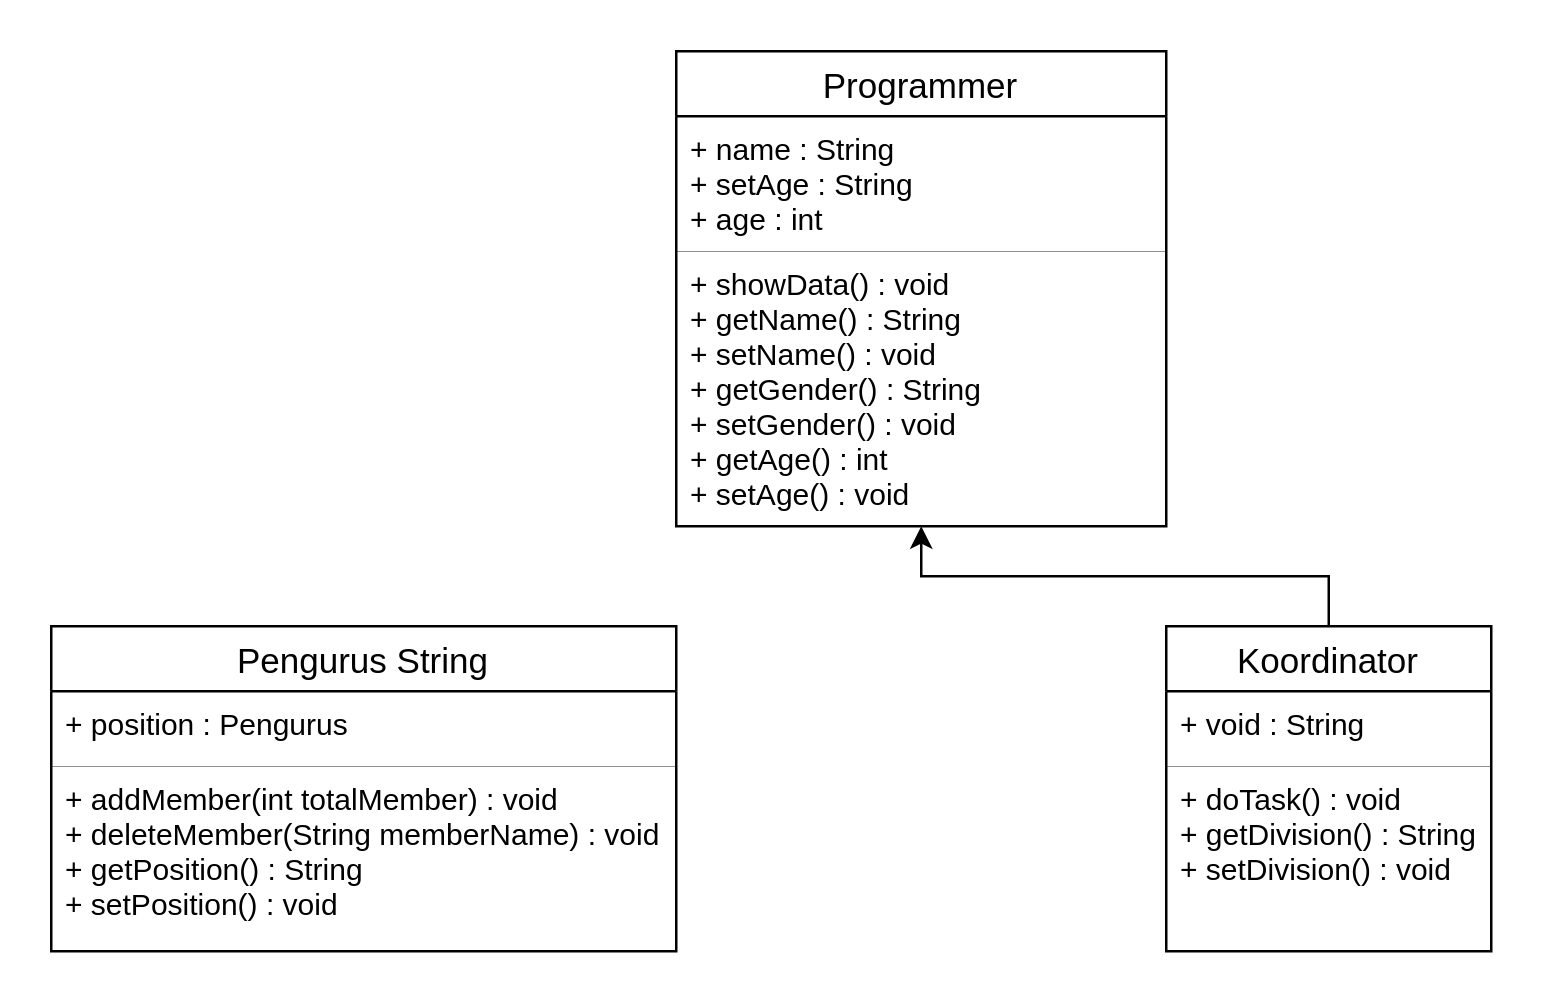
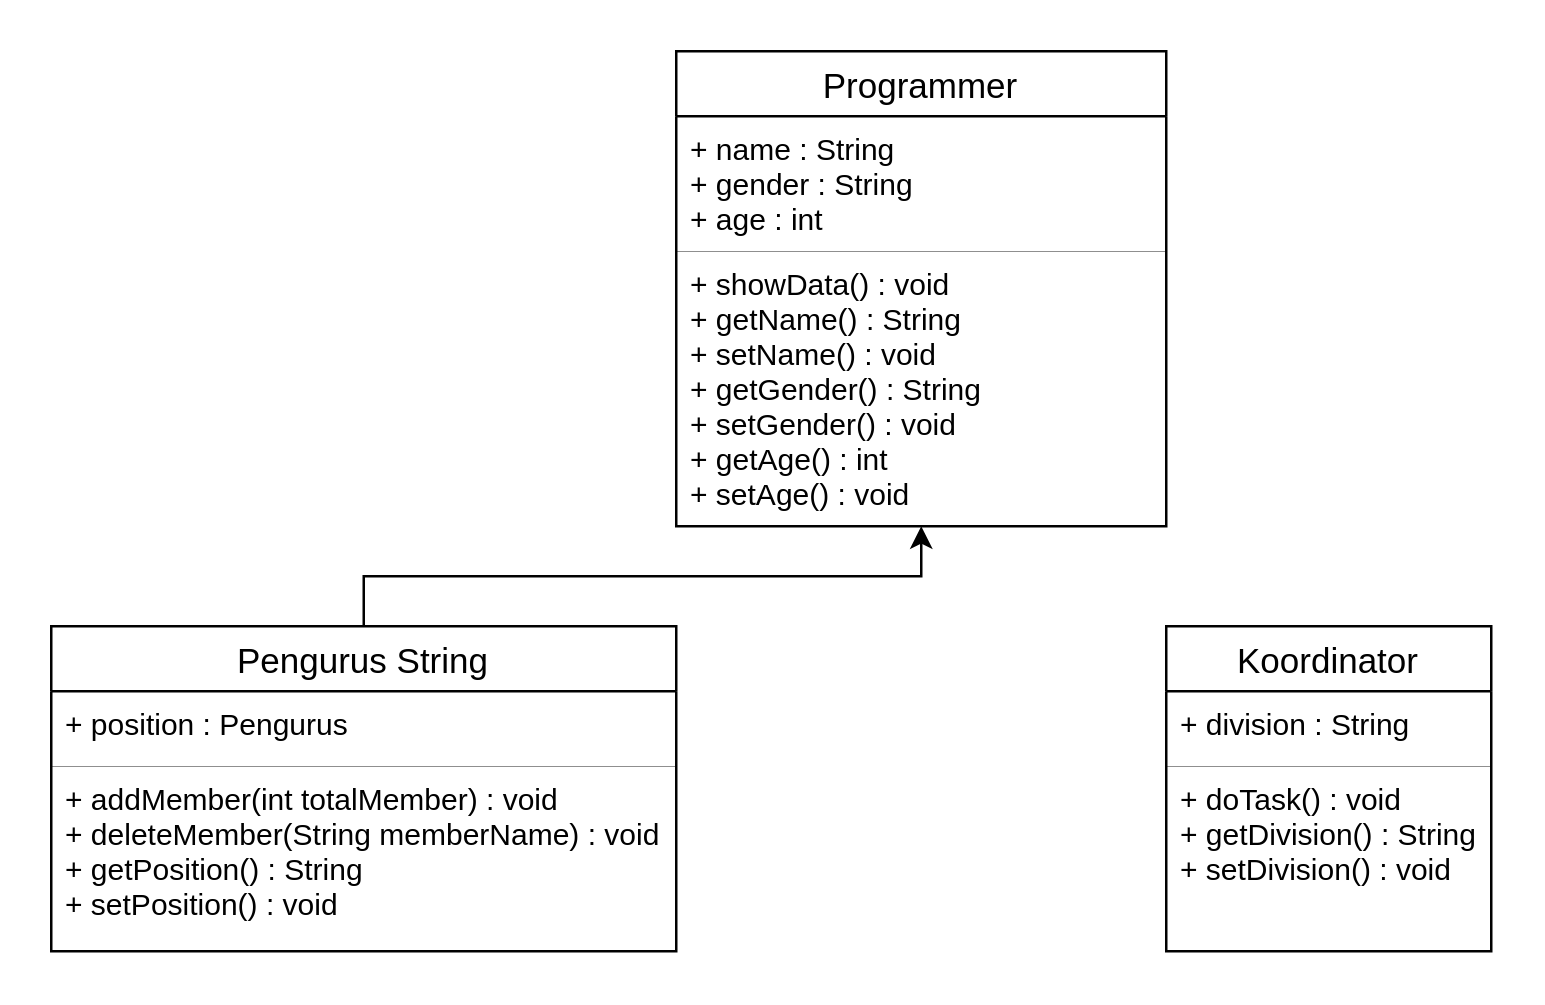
  <mxCell id="0" />
  <mxCell id="1" parent="0" />
  <mxCell id="2" value="Programmer" style="swimlane;fontStyle=0;childLayout=stackLayout;horizontal=1;startSize=26;horizontalStack=0;resizeParent=1;resizeParentMax=0;resizeLast=0;collapsible=1;marginBottom=0;align=center;fontSize=14;strokeWidth=1;fillColor=default;swimlaneLine=1;glass=0;rounded=0;sketch=0;shadow=0;strokeColor=default;" vertex="1" parent="1"><mxGeometry x="270" y="20" width="196" height="190" as="geometry"><mxRectangle x="316" y="50" width="130" height="30" as="alternateBounds" /></mxGeometry></mxCell>
- <mxCell id="3" value="+ name : String&#10;+ setAge : String&#10;+ age : int" style="text;strokeColor=#000000;fillColor=none;spacingLeft=4;spacingRight=4;overflow=hidden;rotatable=0;points=[[0,0.5],[1,0.5]];portConstraint=eastwest;fontSize=12;strokeWidth=0;fillStyle=hatch;sketch=0;shadow=0;glass=0;rounded=0;" vertex="1" parent="2"><mxGeometry y="26" width="196" height="54" as="geometry" /></mxCell>
+ <mxCell id="3" value="+ name : String&#10;+ gender : String&#10;+ age : int" style="text;strokeColor=#000000;fillColor=none;spacingLeft=4;spacingRight=4;overflow=hidden;rotatable=0;points=[[0,0.5],[1,0.5]];portConstraint=eastwest;fontSize=12;strokeWidth=0;fillStyle=hatch;sketch=0;shadow=0;glass=0;rounded=0;" vertex="1" parent="2"><mxGeometry y="26" width="196" height="54" as="geometry" /></mxCell>
  <mxCell id="4" value="+ showData() : void&#10;+ getName() : String&#10;+ setName() : void&#10;+ getGender() : String&#10;+ setGender() : void&#10;+ getAge() : int&#10;+ setAge() : void" style="text;strokeColor=default;fillColor=none;spacingLeft=4;spacingRight=4;overflow=hidden;rotatable=0;points=[[0,0.5],[1,0.5]];portConstraint=eastwest;fontSize=12;strokeWidth=0;" vertex="1" parent="2"><mxGeometry y="80" width="196" height="110" as="geometry" /></mxCell>
+ <mxCell id="5" style="edgeStyle=orthogonalEdgeStyle;rounded=0;orthogonalLoop=1;jettySize=auto;html=1;" edge="1" parent="1" source="6" target="2"><mxGeometry relative="1" as="geometry" /></mxCell>
  <mxCell id="6" value="Pengurus String" style="swimlane;fontStyle=0;childLayout=stackLayout;horizontal=1;startSize=26;horizontalStack=0;resizeParent=1;resizeParentMax=0;resizeLast=0;collapsible=1;marginBottom=0;align=center;fontSize=14;rounded=0;shadow=0;glass=0;sketch=0;fillStyle=auto;strokeColor=default;strokeWidth=1;fillColor=default;swimlaneLine=1;" vertex="1" parent="1"><mxGeometry x="20" y="250" width="250" height="130" as="geometry" /></mxCell>
  <mxCell id="7" value="+ position : Pengurus" style="text;strokeColor=default;fillColor=none;spacingLeft=4;spacingRight=4;overflow=hidden;rotatable=0;points=[[0,0.5],[1,0.5]];portConstraint=eastwest;fontSize=12;rounded=0;shadow=0;glass=0;sketch=0;fillStyle=auto;strokeWidth=0;" vertex="1" parent="6"><mxGeometry y="26" width="250" height="30" as="geometry" /></mxCell>
  <mxCell id="8" value="+ addMember(int totalMember) : void&#10;+ deleteMember(String memberName) : void&#10;+ getPosition() : String&#10;+ setPosition() : void" style="text;strokeColor=default;fillColor=none;spacingLeft=4;spacingRight=4;overflow=hidden;rotatable=0;points=[[0,0.5],[1,0.5]];portConstraint=eastwest;fontSize=12;rounded=0;shadow=0;glass=0;sketch=0;fillStyle=auto;strokeWidth=0;" vertex="1" parent="6"><mxGeometry y="56" width="250" height="74" as="geometry" /></mxCell>
- <mxCell id="9" style="edgeStyle=orthogonalEdgeStyle;rounded=0;orthogonalLoop=1;jettySize=auto;html=1;" edge="1" parent="1" source="10" target="2"><mxGeometry relative="1" as="geometry" /></mxCell>
  <mxCell id="10" value="Koordinator" style="swimlane;fontStyle=0;childLayout=stackLayout;horizontal=1;startSize=26;horizontalStack=0;resizeParent=1;resizeParentMax=0;resizeLast=0;collapsible=1;marginBottom=0;align=center;fontSize=14;rounded=0;shadow=0;glass=0;sketch=0;fillStyle=auto;strokeColor=default;strokeWidth=1;fillColor=default;swimlaneLine=1;" vertex="1" parent="1"><mxGeometry x="466" y="250" width="130" height="130" as="geometry" /></mxCell>
- <mxCell id="11" value="+ void : String" style="text;strokeColor=default;fillColor=none;spacingLeft=4;spacingRight=4;overflow=hidden;rotatable=0;points=[[0,0.5],[1,0.5]];portConstraint=eastwest;fontSize=12;rounded=0;shadow=0;glass=0;sketch=0;fillStyle=auto;strokeWidth=0;" vertex="1" parent="10"><mxGeometry y="26" width="130" height="30" as="geometry" /></mxCell>
+ <mxCell id="11" value="+ division : String" style="text;strokeColor=default;fillColor=none;spacingLeft=4;spacingRight=4;overflow=hidden;rotatable=0;points=[[0,0.5],[1,0.5]];portConstraint=eastwest;fontSize=12;rounded=0;shadow=0;glass=0;sketch=0;fillStyle=auto;strokeWidth=0;" vertex="1" parent="10"><mxGeometry y="26" width="130" height="30" as="geometry" /></mxCell>
  <mxCell id="12" value="+ doTask() : void&#10;+ getDivision() : String&#10;+ setDivision() : void" style="text;strokeColor=default;fillColor=none;spacingLeft=4;spacingRight=4;overflow=hidden;rotatable=0;points=[[0,0.5],[1,0.5]];portConstraint=eastwest;fontSize=12;rounded=0;shadow=0;glass=0;sketch=0;fillStyle=auto;strokeWidth=0;" vertex="1" parent="10"><mxGeometry y="56" width="130" height="74" as="geometry" /></mxCell>
